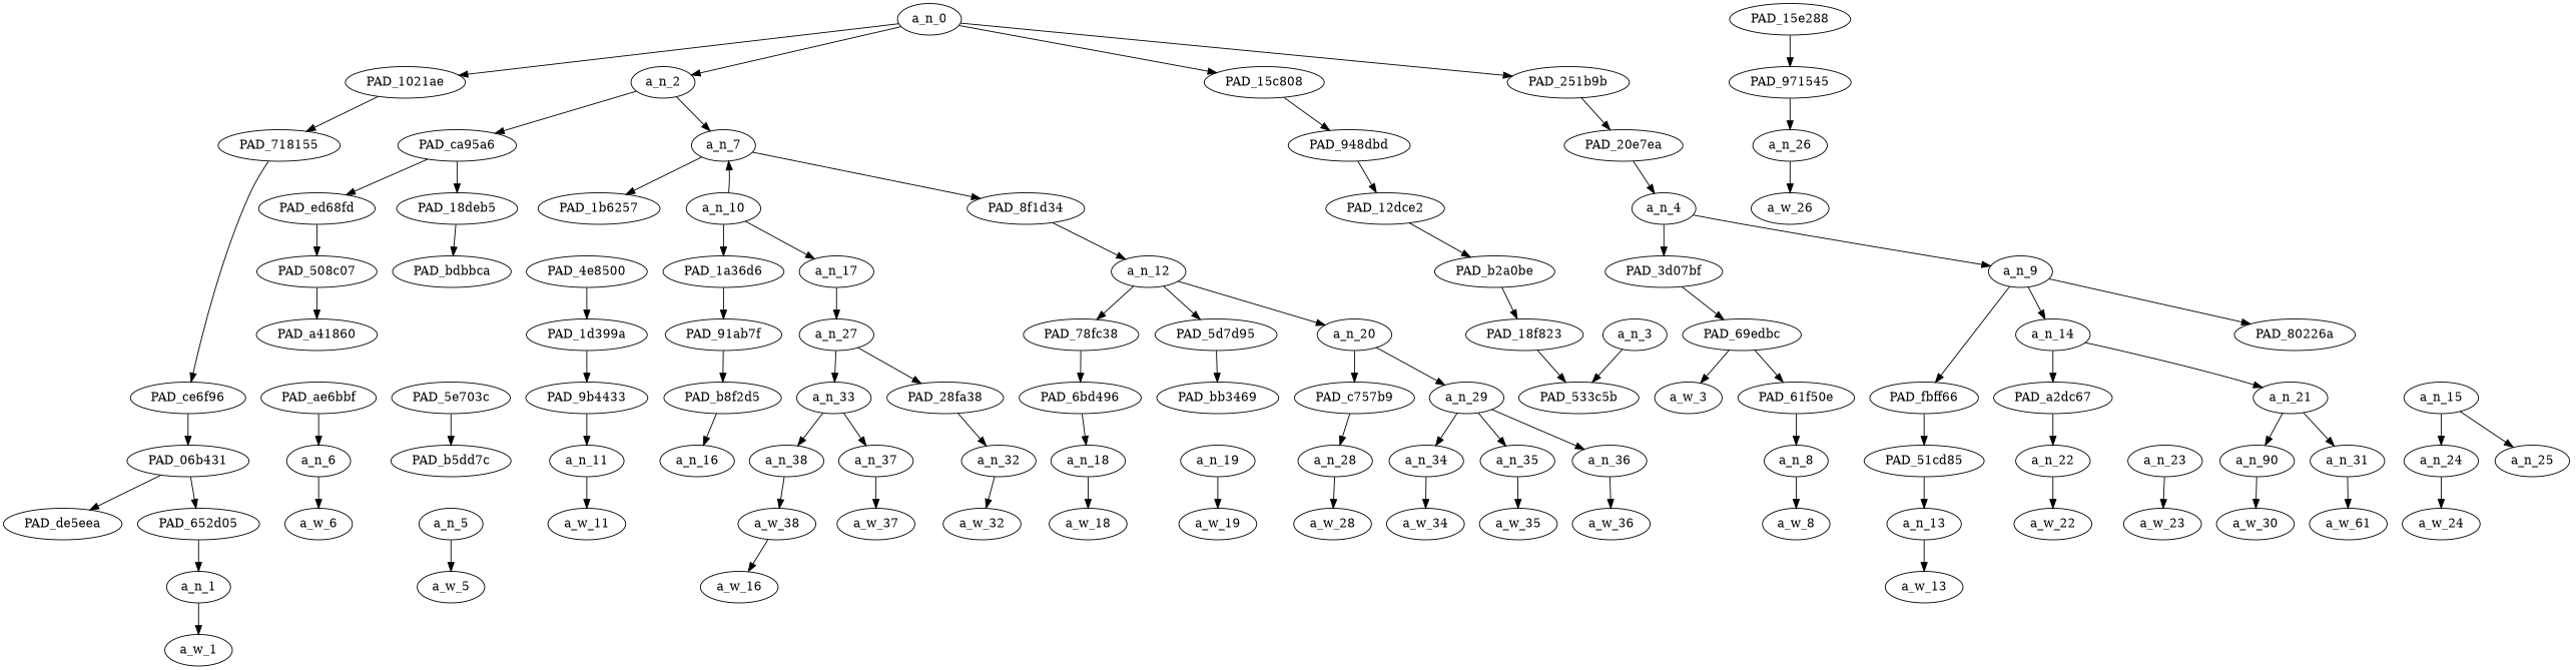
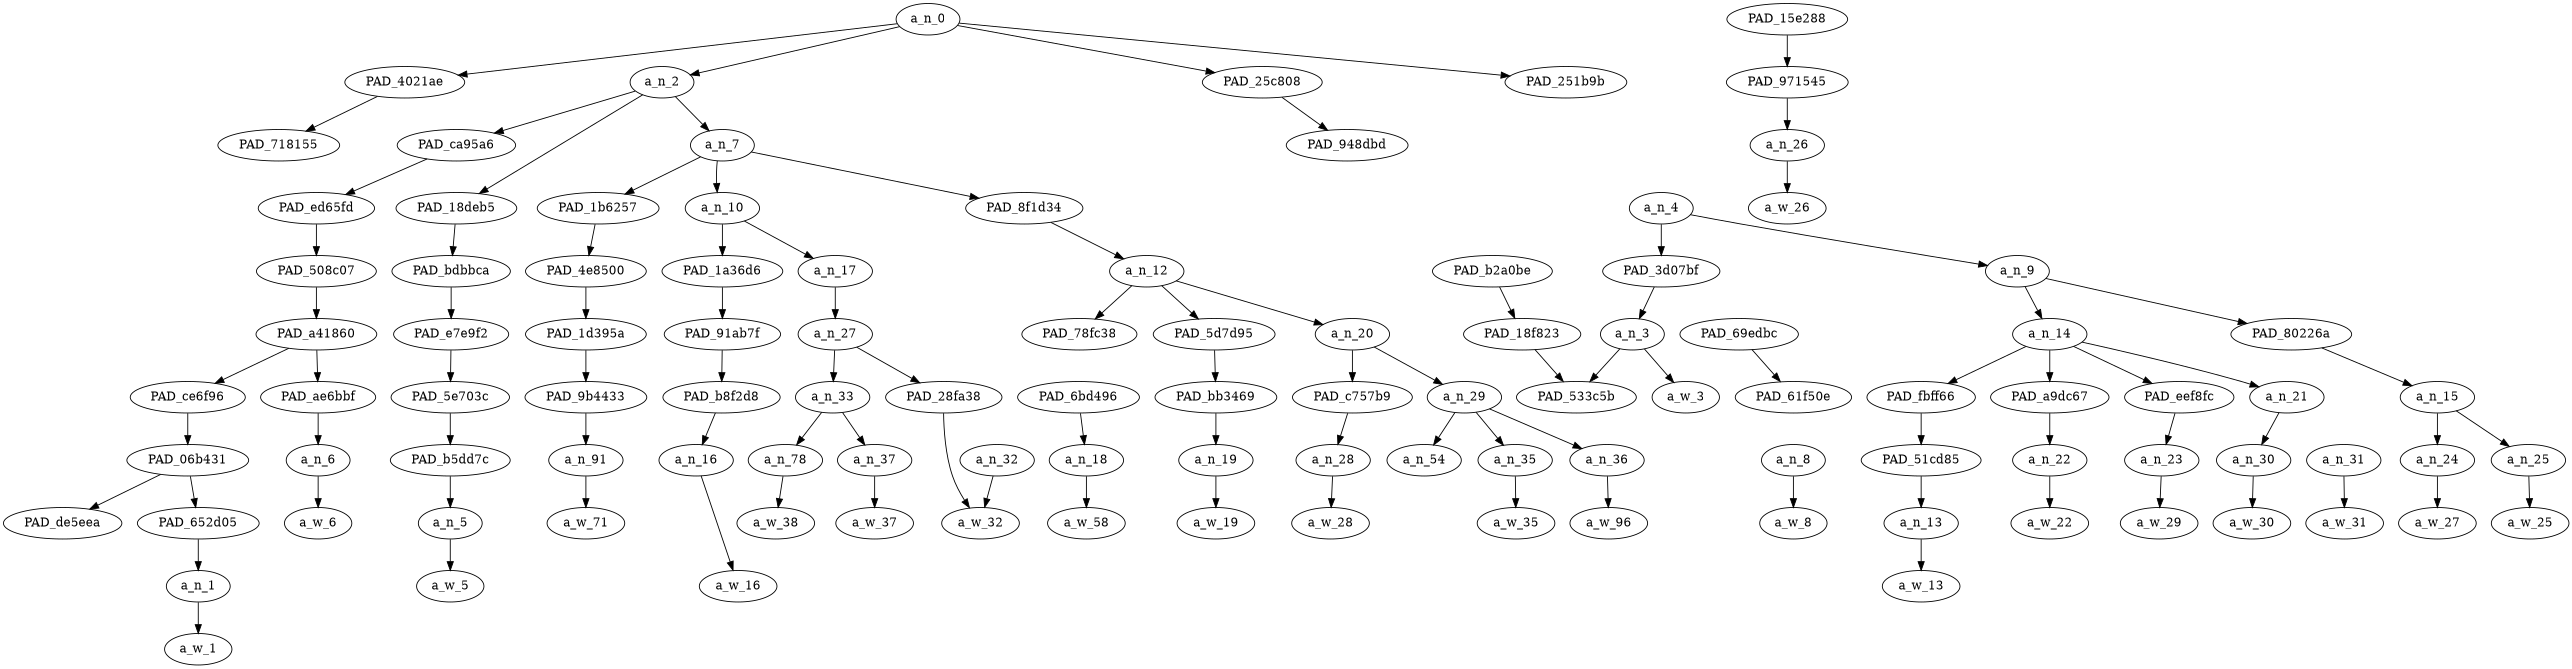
  strict digraph {
    node [div_dir=1 index=0 level=1 text_span="[0]" value=0.04511865]
    a_n_0 [level=8 text_span="[0, 1, 2, 3, 4, 5, 6, 7, 8, 9, 10, 11, 12, 13, 14, 15, 16, 17, 18, 19, 20, 21, 22, 23]" value=0.99999999]
-   PAD_4021ae [level=7 label=PAD_1021ae]
-   PAD_15c808 [index=2 level=7 text_span="[15]" value=0.02644086]
+   PAD_4021ae [level=7]
+   PAD_15c808 [index=2 level=7 text_span="[15]" value=0.02644086 label=PAD_25c808]
    a_n_2 [index=1 level=7 text_span="[1, 2, 3, 4, 5, 6, 7, 8, 9, 10, 11, 12, 13, 14]" value=0.60539523]
    PAD_251b9b [index=3 level=7 text_span="[16, 17, 18, 19, 20, 21, 22, 23]" value=0.32215980]
    PAD_718155 [level=6]
    PAD_948dbd [index=4 level=6 text_span="[15]" value=0.02644086]
    PAD_18deb5 [div_dir=-1 index=1 level=6 text_span="[1]" value=0.02947084]
    PAD_ca95a6 [index=2 level=6 text_span="[2]" value=0.03038064]
    a_n_7 [index=3 level=6 text_span="[3, 4, 5, 6, 7, 8, 9, 10, 11, 12, 13, 14]" value=0.54466283]
-   PAD_20e7ea [index=5 level=6 text_span="[16, 17, 18, 19, 20, 21, 22, 23]" value=0.32215980]
    PAD_ce6f96 [level=5]
-   PAD_12dce2 [index=6 level=5 text_span="[15]" value=0.02644086]
    PAD_bdbbca [div_dir=-1 index=1 level=5 text_span="[1]" value=0.02947084]
-   PAD_ed65fd [index=2 level=5 text_span="[2]" value=0.03038064 label=PAD_ed68fd]
+   PAD_ed65fd [index=2 level=5 text_span="[2]" value=0.03038064]
    PAD_1b6257 [div_dir=-1 index=4 level=5 text_span="[8]" value=0.02772182]
    a_n_10 [index=3 level=5 text_span="[3, 4, 5, 6, 7]" value=0.24425311]
    PAD_8f1d34 [index=5 level=5 text_span="[9, 10, 11, 12, 13, 14]" value=0.27178523]
    a_n_4 [index=7 level=5 text_span="[16, 17, 18, 19, 20, 21, 22, 23]" value=0.32215980]
    PAD_06b431 [level=4]
    PAD_de5eea [level=3]
    PAD_652d05 [level=2]
    a_n_1
    a_w_1 [div_dir=0 level=0 value=how]
    PAD_b2a0be [index=7 level=4 text_span="[15]" value=0.02644086]
    PAD_18f823 [index=10 level=3 text_span="[15]" value=0.02644086]
    PAD_533c5b [index=12 level=2 text_span="[15]" value=0.02644086]
    a_n_3 [index=15 text_span="[15]" value=0.02644086]
    a_w_3 [div_dir=0 index=15 level=0 text_span="[15]" value=and1]
+   PAD_e7e9f2 [div_dir=-1 index=1 level=4 text_span="[1]" value=0.02947084]
    PAD_508c07 [index=2 level=4 text_span="[2]" value=0.03038064]
    PAD_4e8500 [div_dir=-1 index=5 level=4 text_span="[8]" value=0.02772182]
    PAD_1a36d6 [index=3 level=4 text_span="[3]" value=0.02964157]
    a_n_17 [index=4 level=4 text_span="[4, 5, 6, 7]" value=0.21386946]
    a_n_12 [index=6 level=4 text_span="[9, 10, 11, 12, 13, 14]" value=0.27178523]
    PAD_5e703c [div_dir=-1 index=1 level=3 text_span="[1]" value=0.02947084]
    PAD_b5dd7c [div_dir=-1 index=1 level=2 text_span="[1]" value=0.02947084]
    a_n_5 [div_dir=-1 index=1 text_span="[1]" value=0.02947084]
    a_w_5 [div_dir=0 index=1 level=0 text_span="[1]" value=can]
    PAD_a41860 [index=2 level=3 text_span="[2]" value=0.03038064]
    PAD_ae6bbf [index=2 level=2 text_span="[2]" value=0.03038064]
    a_n_6 [index=2 text_span="[2]" value=0.03038064]
    a_w_6 [div_dir=0 index=2 level=0 text_span="[2]" value=you]
-   PAD_1d399a [div_dir=-1 index=6 level=3 text_span="[8]" value=0.02772182]
+   PAD_1d399a [div_dir=-1 index=6 level=3 text_span="[8]" value=0.02772182 label=PAD_1d395a]
    PAD_91ab7f [index=3 level=3 text_span="[3]" value=0.02964157]
    a_n_27 [index=5 level=3 text_span="[5, 6, 7]" value=0.18213138]
    PAD_78fc38 [index=7 level=3 text_span="[9]" value=0.02871570]
    PAD_5d7d95 [index=8 level=3 text_span="[10]" value=0.02344176]
    a_n_20 [index=9 level=3 text_span="[11, 12, 13, 14]" value=0.21903583]
    PAD_9b4433 [div_dir=-1 index=7 level=2 text_span="[8]" value=0.02772182]
-   a_n_11 [div_dir=-1 index=8 text_span="[8]" value=0.02772182]
-   a_w_11 [div_dir=0 index=8 level=0 text_span="[8]" value=and]
-   PAD_b8f2d5 [index=3 level=2 text_span="[3]" value=0.02964157]
+   a_n_11 [div_dir=-1 index=8 text_span="[8]" value=0.02772182 label=a_n_91]
+   a_w_11 [div_dir=0 index=8 level=0 text_span="[8]" value=and label=a_w_71]
+   PAD_b8f2d5 [index=3 level=2 text_span="[3]" value=0.02964157 label=PAD_b8f2d8]
    PAD_15e288 [index=4 level=3 text_span="[4]" value=0.03100534]
    PAD_971545 [index=4 level=2 text_span="[4]" value=0.03100534]
    PAD_28fa38 [index=5 level=2 text_span="[5]" value=0.02336244]
    a_n_33 [index=6 level=2 text_span="[6, 7]" value=0.15800043]
    a_n_16 [index=3 text_span="[3]" value=0.02964157]
    a_w_16 [div_dir=0 index=3 level=0 text_span="[3]" value=get]
    a_n_26 [index=4 text_span="[4]" value=0.03100534]
    a_n_32 [index=5 text_span="[5]" value=0.02336244]
    a_n_37 [index=6 text_span="[6]" value=0.03623686]
-   a_n_38 [index=7 text_span="[7]" value=0.12096629]
+   a_n_38 [index=7 text_span="[7]" value=0.12096629 label=a_n_78]
    a_w_26 [div_dir=0 index=4 level=0 text_span="[4]" value=rid]
    a_w_32 [div_dir=0 index=5 level=0 text_span="[5]" value=of]
    a_w_37 [div_dir=0 index=6 level=0 text_span="[6]" value=one]
    a_w_38 [div_dir=0 index=7 level=0 text_span="[7]" value=nigger]
    PAD_6bd496 [index=8 level=2 text_span="[9]" value=0.02871570]
    PAD_bb3469 [index=9 level=2 text_span="[10]" value=0.02344176]
    PAD_c757b9 [index=10 level=2 text_span="[11]" value=0.02301425]
    a_n_29 [index=11 level=2 text_span="[12, 13, 14]" value=0.19537498]
    a_n_18 [index=9 text_span="[9]" value=0.02871570]
    a_n_19 [index=10 text_span="[10]" value=0.02344176]
    a_n_28 [index=11 text_span="[11]" value=0.02301425]
-   a_n_34 [index=12 text_span="[12]" value=0.02887373]
+   a_n_34 [index=12 text_span="[12]" value=0.02887373 label=a_n_54]
    a_n_35 [index=13 text_span="[13]" value=0.13403318]
    a_n_36 [div_dir=-1 index=14 text_span="[14]" value=0.03175994]
-   a_w_18 [div_dir=0 index=9 level=0 text_span="[9]" value=replace]
+   a_w_18 [div_dir=0 index=9 level=0 text_span="[9]" value=replace label=a_w_58]
    a_w_19 [div_dir=0 index=10 level=0 text_span="[10]" value=it]
    a_w_28 [div_dir=0 index=11 level=0 text_span="[11]" value=with]
-   a_w_34 [div_dir=0 index=12 level=0 text_span="[12]" value=another]
    a_w_35 [div_dir=0 index=13 level=0 text_span="[13]" value=nigger1]
-   a_w_36 [div_dir=0 index=14 level=0 text_span="[14]" value=x]
+   a_w_36 [div_dir=0 index=14 level=0 text_span="[14]" value=x label=a_w_96]
    PAD_3d07bf [div_dir=-1 index=8 level=4 text_span="[16]" value=0.02819793]
    a_n_9 [index=9 level=4 text_span="[17, 18, 19, 20, 21, 22, 23]" value=0.29375588]
    PAD_69edbc [div_dir=-1 index=11 level=3 text_span="[16]" value=0.02819793]
    PAD_fbff66 [index=12 level=3 text_span="[17]" value=0.02635550]
    a_n_14 [index=13 level=3 text_span="[18, 19, 20, 21]" value=0.19580085]
    PAD_80226a [index=14 level=3 text_span="[22, 23]" value=0.07137349]
    PAD_61f50e [div_dir=-1 index=13 level=2 text_span="[16]" value=0.02819793]
    PAD_51cd85 [index=14 level=2 text_span="[17]" value=0.02635550]
-   PAD_a9dc67 [index=16 level=2 text_span="[20]" value=0.03201444 label=PAD_a2dc67]
+   PAD_a9dc67 [index=16 level=2 text_span="[20]" value=0.03201444]
+   PAD_eef8fc [index=17 level=2 text_span="[21]" value=0.11156278]
    a_n_21 [div_dir=-1 index=15 level=2 text_span="[18, 19]" value=0.05214847]
    a_n_15 [index=18 level=2 text_span="[22, 23]" value=0.07137349]
    a_n_8 [div_dir=-1 index=16 text_span="[16]" value=0.02819793]
    a_w_8 [div_dir=0 index=16 level=0 text_span="[16]" value=y]
    a_n_13 [index=17 text_span="[17]" value=0.02635550]
    a_n_22 [index=20 text_span="[20]" value=0.03201444]
    a_n_23 [index=21 text_span="[21]" value=0.11156278]
-   a_n_30 [div_dir=-1 index=18 text_span="[18]" value=0.02343714 label=a_n_90]
+   a_n_30 [div_dir=-1 index=18 text_span="[18]" value=0.02343714]
    a_n_31 [div_dir=-1 index=19 text_span="[19]" value=0.02869028]
    a_n_24 [div_dir=-1 index=22 text_span="[22]" value=0.02839065]
    a_n_25 [index=23 text_span="[23]" value=0.04267175]
    a_w_13 [div_dir=0 index=17 level=0 text_span="[17]" value=was]
    a_w_22 [div_dir=0 index=20 level=0 text_span="[20]" value=no]
-   a_w_23 [div_dir=0 index=21 level=0 text_span="[21]" value=nigero]
+   a_w_23 [div_dir=0 index=21 level=0 text_span="[21]" value=nigero label=a_w_29]
    a_w_30 [div_dir=0 index=18 level=0 text_span="[18]" value=much]
-   a_w_31 [div_dir=0 index=19 level=0 text_span="[19]" value=better label=a_w_61]
-   a_w_24 [div_dir=0 index=22 level=0 text_span="[22]" value=in]
+   a_w_31 [div_dir=0 index=19 level=0 text_span="[19]" value=better]
+   a_w_24 [div_dir=0 index=22 level=0 text_span="[22]" value=in label=a_w_27]
+   a_w_25 [div_dir=0 index=23 level=0 text_span="[23]" value=sight]
    a_n_0 -> PAD_4021ae
    a_n_0 -> PAD_15c808
    a_n_0 -> a_n_2
    a_n_0 -> PAD_251b9b
    PAD_4021ae -> PAD_718155
    PAD_15c808 -> PAD_948dbd
-   PAD_ca95a6 -> PAD_18deb5
+   a_n_2 -> PAD_18deb5
    a_n_2 -> PAD_ca95a6
    a_n_2 -> a_n_7
-   PAD_251b9b -> PAD_20e7ea
-   PAD_718155 -> PAD_ce6f96
-   PAD_948dbd -> PAD_12dce2
+   PAD_a41860 -> PAD_ce6f96
    PAD_18deb5 -> PAD_bdbbca
    PAD_ca95a6 -> PAD_ed65fd
    a_n_7 -> PAD_1b6257
-   a_n_10 -> a_n_7
+   a_n_7 -> a_n_10
    a_n_7 -> PAD_8f1d34
-   PAD_20e7ea -> a_n_4
    PAD_ce6f96 -> PAD_06b431
-   PAD_12dce2 -> PAD_b2a0be
+   PAD_bdbbca -> PAD_e7e9f2
    PAD_ed65fd -> PAD_508c07
+   PAD_1b6257 -> PAD_4e8500
    a_n_10 -> PAD_1a36d6
    a_n_10 -> a_n_17
    PAD_8f1d34 -> a_n_12
    a_n_4 -> PAD_3d07bf
    a_n_4 -> a_n_9
    PAD_06b431 -> PAD_de5eea
    PAD_06b431 -> PAD_652d05
    PAD_652d05 -> a_n_1
    a_n_1 -> a_w_1
    PAD_b2a0be -> PAD_18f823
    PAD_18f823 -> PAD_533c5b
    a_n_3 -> PAD_533c5b
-   PAD_69edbc -> a_w_3
+   a_n_3 -> a_w_3
+   PAD_e7e9f2 -> PAD_5e703c
    PAD_508c07 -> PAD_a41860
    PAD_4e8500 -> PAD_1d399a
    PAD_1a36d6 -> PAD_91ab7f
    a_n_17 -> a_n_27
    a_n_12 -> PAD_78fc38
    a_n_12 -> PAD_5d7d95
    a_n_12 -> a_n_20
    PAD_5e703c -> PAD_b5dd7c
+   PAD_b5dd7c -> a_n_5
    a_n_5 -> a_w_5
+   PAD_a41860 -> PAD_ae6bbf
    PAD_ae6bbf -> a_n_6
    a_n_6 -> a_w_6
    PAD_1d399a -> PAD_9b4433
    PAD_91ab7f -> PAD_b8f2d5
    a_n_27 -> PAD_28fa38
    a_n_27 -> a_n_33
-   PAD_78fc38 -> PAD_6bd496
    PAD_5d7d95 -> PAD_bb3469
    a_n_20 -> PAD_c757b9
    a_n_20 -> a_n_29
    PAD_9b4433 -> a_n_11
    a_n_11 -> a_w_11
    PAD_b8f2d5 -> a_n_16
    PAD_15e288 -> PAD_971545
    PAD_971545 -> a_n_26
-   PAD_28fa38 -> a_n_32
+   PAD_28fa38 -> a_w_32
    a_n_33 -> a_n_37
    a_n_33 -> a_n_38
-   a_w_38 -> a_w_16
+   a_n_16 -> a_w_16
    a_n_26 -> a_w_26
    a_n_32 -> a_w_32
    a_n_37 -> a_w_37
    a_n_38 -> a_w_38
    PAD_6bd496 -> a_n_18
+   PAD_bb3469 -> a_n_19
    PAD_c757b9 -> a_n_28
    a_n_29 -> a_n_34
    a_n_29 -> a_n_35
    a_n_29 -> a_n_36
    a_n_18 -> a_w_18
    a_n_19 -> a_w_19
    a_n_28 -> a_w_28
-   a_n_34 -> a_w_34
    a_n_35 -> a_w_35
    a_n_36 -> a_w_36
-   PAD_3d07bf -> PAD_69edbc
-   a_n_9 -> PAD_fbff66
+   PAD_3d07bf -> a_n_3
+   a_n_14 -> PAD_fbff66
    a_n_9 -> a_n_14
    a_n_9 -> PAD_80226a
    PAD_69edbc -> PAD_61f50e
    PAD_fbff66 -> PAD_51cd85
    a_n_14 -> PAD_a9dc67
+   a_n_14 -> PAD_eef8fc
    a_n_14 -> a_n_21
-   PAD_61f50e -> a_n_8
+   PAD_80226a -> a_n_15
    PAD_51cd85 -> a_n_13
    PAD_a9dc67 -> a_n_22
+   PAD_eef8fc -> a_n_23
    a_n_21 -> a_n_30
-   a_n_21 -> a_n_31
    a_n_15 -> a_n_24
    a_n_15 -> a_n_25
    a_n_8 -> a_w_8
    a_n_13 -> a_w_13
    a_n_22 -> a_w_22
    a_n_23 -> a_w_23
    a_n_30 -> a_w_30
    a_n_31 -> a_w_31
    a_n_24 -> a_w_24
+   a_n_25 -> a_w_25
  }
